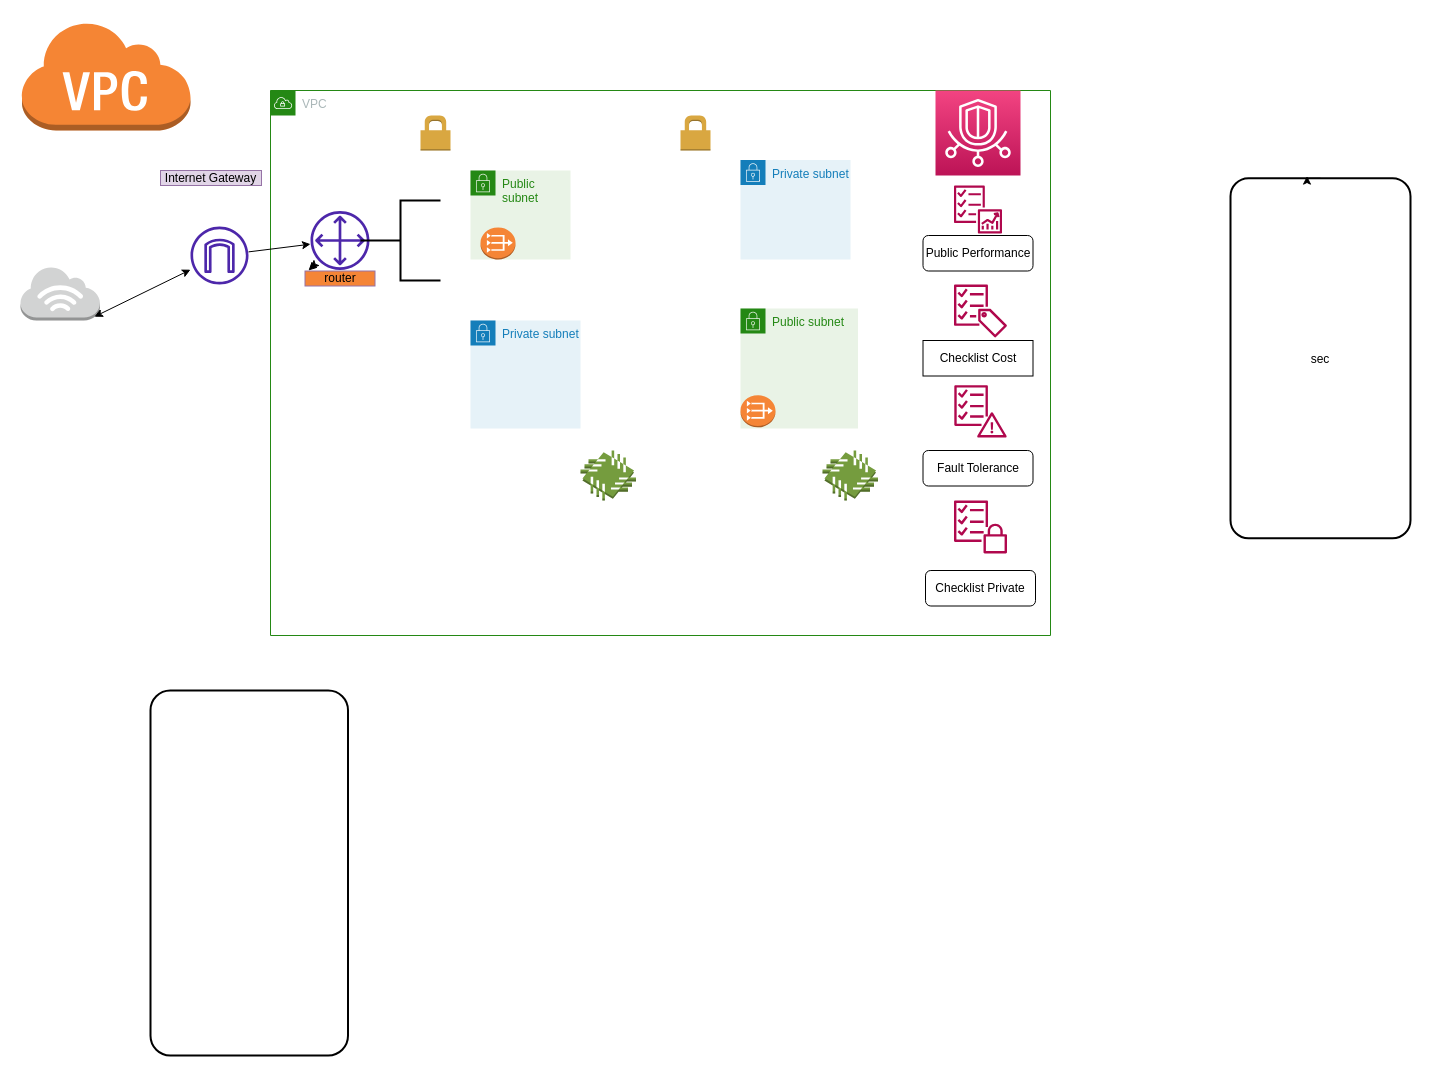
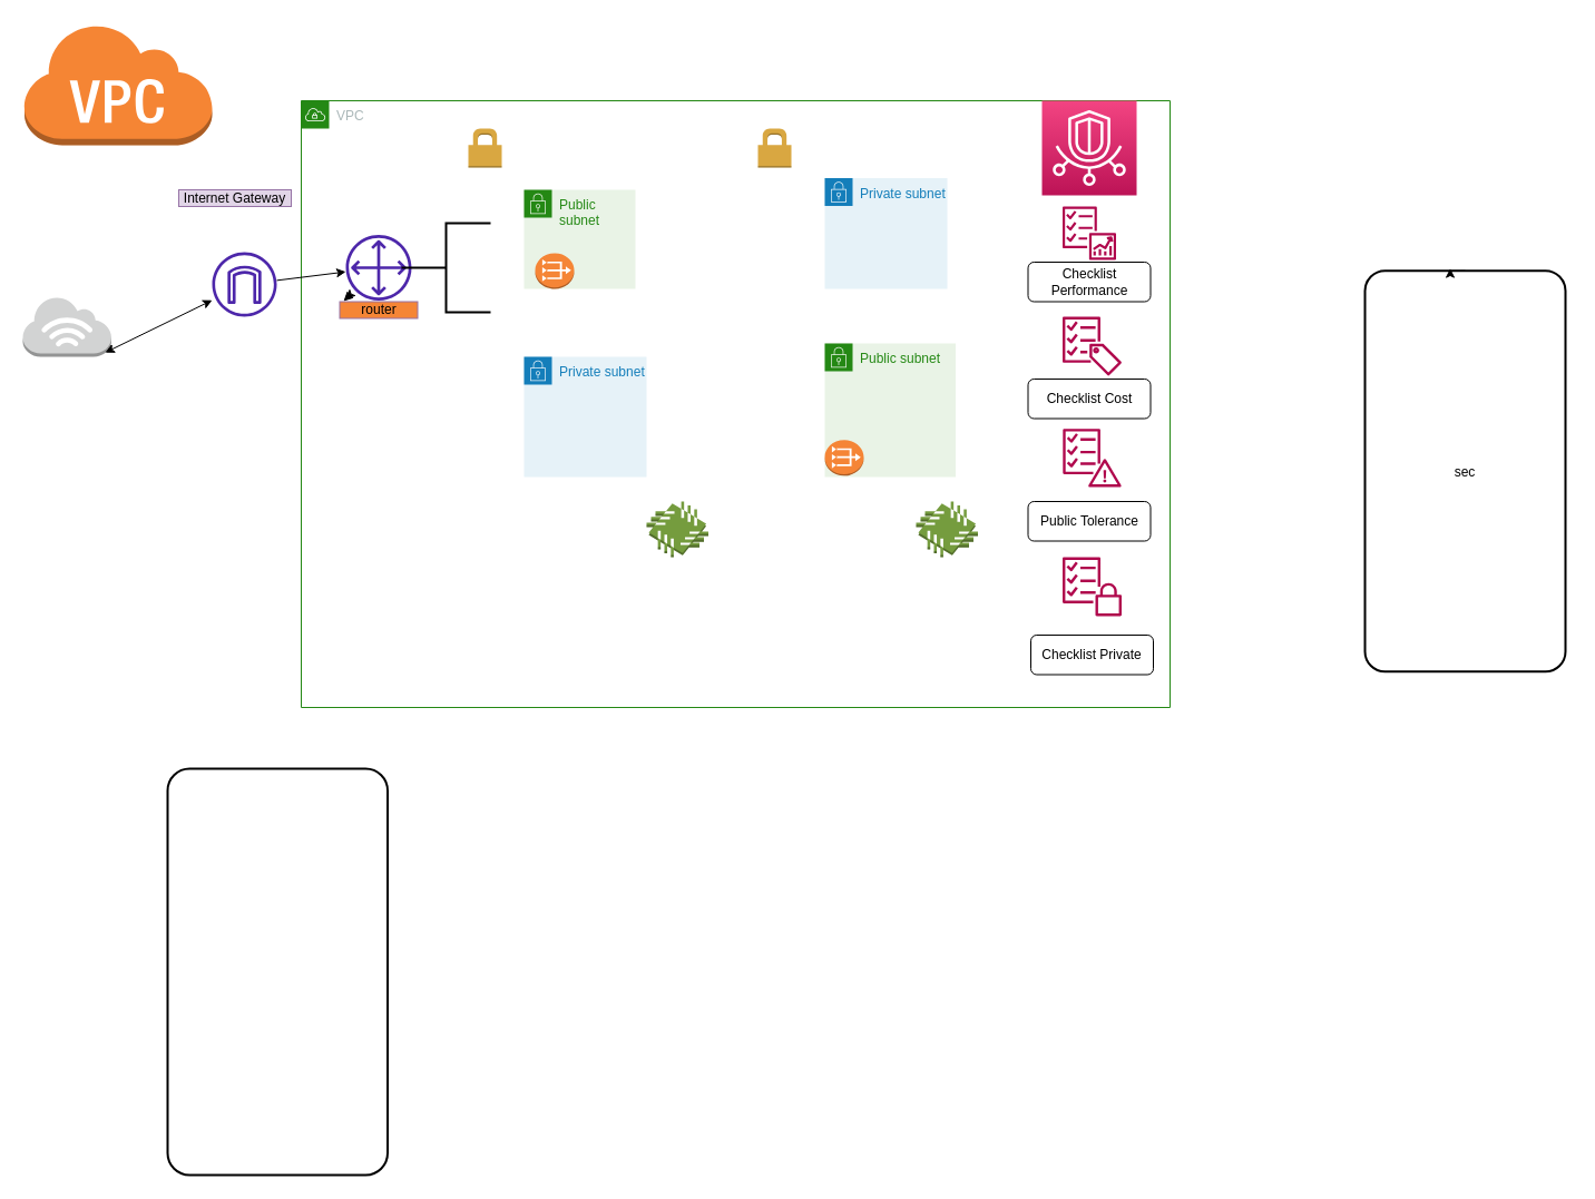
  <mxCell id="0" />
  <mxCell id="1" parent="0" />
  <mxCell id="2" value="" style="outlineConnect=0;dashed=0;verticalLabelPosition=bottom;verticalAlign=top;align=center;html=1;shape=mxgraph.aws3.virtual_private_cloud;fillColor=#F58534;gradientColor=none;" vertex="1" parent="1"><mxGeometry y="20" width="170" height="110" as="geometry" x="20" /></mxCell>
  <mxCell id="3" value="VPC" style="points=[[0,0],[0.25,0],[0.5,0],[0.75,0],[1,0],[1,0.25],[1,0.5],[1,0.75],[1,1],[0.75,1],[0.5,1],[0.25,1],[0,1],[0,0.75],[0,0.5],[0,0.25]];outlineConnect=0;gradientColor=none;html=1;whiteSpace=wrap;fontSize=12;fontStyle=0;container=1;pointerEvents=0;collapsible=0;recursiveResize=0;shape=mxgraph.aws4.group;grIcon=mxgraph.aws4.group_vpc;strokeColor=#248814;fillColor=none;verticalAlign=top;align=left;spacingLeft=30;fontColor=#AAB7B8;dashed=0;" vertex="1" parent="1"><mxGeometry x="270" y="90" width="780" height="545" as="geometry" /></mxCell>
  <mxCell id="4" value="Public subnet" style="points=[[0,0],[0.25,0],[0.5,0],[0.75,0],[1,0],[1,0.25],[1,0.5],[1,0.75],[1,1],[0.75,1],[0.5,1],[0.25,1],[0,1],[0,0.75],[0,0.5],[0,0.25]];outlineConnect=0;gradientColor=none;html=1;whiteSpace=wrap;fontSize=12;fontStyle=0;container=1;pointerEvents=0;collapsible=0;recursiveResize=0;shape=mxgraph.aws4.group;grIcon=mxgraph.aws4.group_security_group;grStroke=0;strokeColor=#248814;fillColor=#E9F3E6;verticalAlign=top;align=left;spacingLeft=30;fontColor=#248814;dashed=0;" vertex="1" parent="3"><mxGeometry x="200" y="80" width="100" height="89" as="geometry" /></mxCell>
  <mxCell id="5" value="" style="outlineConnect=0;dashed=0;verticalLabelPosition=bottom;verticalAlign=top;align=center;html=1;shape=mxgraph.aws3.vpc_nat_gateway;fillColor=#F58536;gradientColor=none;" vertex="1" parent="4"><mxGeometry x="10" y="57" width="35" height="32" as="geometry" /></mxCell>
  <mxCell id="6" value="Private subnet" style="points=[[0,0],[0.25,0],[0.5,0],[0.75,0],[1,0],[1,0.25],[1,0.5],[1,0.75],[1,1],[0.75,1],[0.5,1],[0.25,1],[0,1],[0,0.75],[0,0.5],[0,0.25]];outlineConnect=0;gradientColor=none;html=1;whiteSpace=wrap;fontSize=12;fontStyle=0;container=1;pointerEvents=0;collapsible=0;recursiveResize=0;shape=mxgraph.aws4.group;grIcon=mxgraph.aws4.group_security_group;grStroke=0;strokeColor=#147EBA;fillColor=#E6F2F8;verticalAlign=top;align=left;spacingLeft=30;fontColor=#147EBA;dashed=0;" vertex="1" parent="3"><mxGeometry x="470" y="69.5" width="110" height="99.5" as="geometry" /></mxCell>
  <mxCell id="7" value="Private subnet" style="points=[[0,0],[0.25,0],[0.5,0],[0.75,0],[1,0],[1,0.25],[1,0.5],[1,0.75],[1,1],[0.75,1],[0.5,1],[0.25,1],[0,1],[0,0.75],[0,0.5],[0,0.25]];outlineConnect=0;gradientColor=none;html=1;whiteSpace=wrap;fontSize=12;fontStyle=0;container=1;pointerEvents=0;collapsible=0;recursiveResize=0;shape=mxgraph.aws4.group;grIcon=mxgraph.aws4.group_security_group;grStroke=0;strokeColor=#147EBA;fillColor=#E6F2F8;verticalAlign=top;align=left;spacingLeft=30;fontColor=#147EBA;dashed=0;" vertex="1" parent="3"><mxGeometry x="200" y="230" width="110" height="108" as="geometry" /></mxCell>
  <mxCell id="8" value="" style="sketch=0;outlineConnect=0;fontColor=#232F3E;gradientColor=none;fillColor=#4D27AA;strokeColor=none;dashed=0;verticalLabelPosition=bottom;verticalAlign=top;align=center;html=1;fontSize=12;fontStyle=0;aspect=fixed;pointerEvents=1;shape=mxgraph.aws4.customer_gateway;" vertex="1" parent="3"><mxGeometry x="40" y="120.5" width="59" height="59" as="geometry" /></mxCell>
  <mxCell id="9" value="Public subnet" style="points=[[0,0],[0.25,0],[0.5,0],[0.75,0],[1,0],[1,0.25],[1,0.5],[1,0.75],[1,1],[0.75,1],[0.5,1],[0.25,1],[0,1],[0,0.75],[0,0.5],[0,0.25]];outlineConnect=0;gradientColor=none;html=1;whiteSpace=wrap;fontSize=12;fontStyle=0;container=1;pointerEvents=0;collapsible=0;recursiveResize=0;shape=mxgraph.aws4.group;grIcon=mxgraph.aws4.group_security_group;grStroke=0;strokeColor=#248814;fillColor=#E9F3E6;verticalAlign=top;align=left;spacingLeft=30;fontColor=#248814;dashed=0;" vertex="1" parent="3"><mxGeometry x="470" y="218" width="117.5" height="120" as="geometry" /></mxCell>
  <mxCell id="10" value="router" style="rounded=0;whiteSpace=wrap;html=1;fillColor=#f58536;strokeColor=#9673a6;" vertex="1" parent="3"><mxGeometry x="34.5" y="180.5" width="70" height="15" as="geometry" /></mxCell>
  <mxCell id="11" value="" style="endArrow=classic;startArrow=classic;html=1;rounded=0;" edge="1" parent="3" target="8"><mxGeometry width="50" height="50" relative="1" as="geometry"><mxPoint x="38" y="180" as="sourcePoint" /><mxPoint x="88" y="140" as="targetPoint" /><Array as="points" /></mxGeometry></mxCell>
  <mxCell id="12" value="" style="dashed=0;html=1;shape=mxgraph.aws3.permissions;fillColor=#D9A741;gradientColor=none;dashed=0;" vertex="1" parent="3"><mxGeometry x="410" y="25" width="30" height="35" as="geometry" /></mxCell>
  <mxCell id="13" value="" style="dashed=0;html=1;shape=mxgraph.aws3.permissions;fillColor=#D9A741;gradientColor=none;dashed=0;" vertex="1" parent="3"><mxGeometry x="150" y="25" width="30" height="35" as="geometry" /></mxCell>
  <mxCell id="14" value="" style="strokeWidth=2;html=1;shape=mxgraph.flowchart.annotation_2;align=left;labelPosition=right;pointerEvents=1;" vertex="1" parent="3"><mxGeometry x="90" y="110" width="80" height="80" as="geometry" /></mxCell>
  <mxCell id="15" value="" style="outlineConnect=0;dashed=0;verticalLabelPosition=bottom;verticalAlign=top;align=center;html=1;shape=mxgraph.aws3.patch_manager;fillColor=#759C3E;gradientColor=none;" vertex="1" parent="3"><mxGeometry x="310" y="360" width="55.5" height="50" as="geometry" /></mxCell>
  <mxCell id="16" value="" style="outlineConnect=0;dashed=0;verticalLabelPosition=bottom;verticalAlign=top;align=center;html=1;shape=mxgraph.aws3.patch_manager;fillColor=#759C3E;gradientColor=none;" vertex="1" parent="3"><mxGeometry x="552" y="360" width="55.5" height="50" as="geometry" /></mxCell>
  <mxCell id="17" value="" style="sketch=0;points=[[0,0,0],[0.25,0,0],[0.5,0,0],[0.75,0,0],[1,0,0],[0,1,0],[0.25,1,0],[0.5,1,0],[0.75,1,0],[1,1,0],[0,0.25,0],[0,0.5,0],[0,0.75,0],[1,0.25,0],[1,0.5,0],[1,0.75,0]];points=[[0,0,0],[0.25,0,0],[0.5,0,0],[0.75,0,0],[1,0,0],[0,1,0],[0.25,1,0],[0.5,1,0],[0.75,1,0],[1,1,0],[0,0.25,0],[0,0.5,0],[0,0.75,0],[1,0.25,0],[1,0.5,0],[1,0.75,0]];outlineConnect=0;fontColor=#232F3E;gradientColor=#F34482;gradientDirection=north;fillColor=#BC1356;strokeColor=#ffffff;dashed=0;verticalLabelPosition=bottom;verticalAlign=top;align=center;html=1;fontSize=12;fontStyle=0;aspect=fixed;shape=mxgraph.aws4.resourceIcon;resIcon=mxgraph.aws4.trusted_advisor;" vertex="1" parent="3"><mxGeometry x="665" width="85" height="85" as="geometry" /></mxCell>
  <mxCell id="18" value="" style="sketch=0;outlineConnect=0;fontColor=#232F3E;gradientColor=none;fillColor=#B0084D;strokeColor=none;dashed=0;verticalLabelPosition=bottom;verticalAlign=top;align=center;html=1;fontSize=12;fontStyle=0;aspect=fixed;pointerEvents=1;shape=mxgraph.aws4.checklist_performance;" vertex="1" parent="3"><mxGeometry x="683.5" y="95" width="48" height="48" as="geometry" /></mxCell>
  <mxCell id="19" value="" style="sketch=0;outlineConnect=0;fontColor=#232F3E;gradientColor=none;fillColor=#B0084D;strokeColor=none;dashed=0;verticalLabelPosition=bottom;verticalAlign=top;align=center;html=1;fontSize=12;fontStyle=0;aspect=fixed;pointerEvents=1;shape=mxgraph.aws4.checklist_cost;" vertex="1" parent="3"><mxGeometry x="683.5" y="194" width="53" height="53" as="geometry" /></mxCell>
  <mxCell id="20" value="" style="sketch=0;outlineConnect=0;fontColor=#232F3E;gradientColor=none;fillColor=#B0084D;strokeColor=none;dashed=0;verticalLabelPosition=bottom;verticalAlign=top;align=center;html=1;fontSize=12;fontStyle=0;aspect=fixed;pointerEvents=1;shape=mxgraph.aws4.checklist_fault_tolerant;" vertex="1" parent="3"><mxGeometry x="683.5" y="294.68" width="53" height="52.32" as="geometry" /></mxCell>
  <mxCell id="21" value="" style="sketch=0;outlineConnect=0;fontColor=#232F3E;gradientColor=none;fillColor=#B0084D;strokeColor=none;dashed=0;verticalLabelPosition=bottom;verticalAlign=top;align=center;html=1;fontSize=12;fontStyle=0;aspect=fixed;pointerEvents=1;shape=mxgraph.aws4.checklist_security;" vertex="1" parent="3"><mxGeometry x="683.5" y="410" width="53" height="53" as="geometry" /></mxCell>
- <mxCell id="22" value="Public Performance" style="rounded=1;whiteSpace=wrap;html=1;" vertex="1" parent="3"><mxGeometry x="652.5" y="145" width="110" height="35.5" as="geometry" /></mxCell>
- <mxCell id="23" value="Checklist Cost" style="whiteSpace=wrap;html=1;rounded=0;" vertex="1" parent="3"><mxGeometry x="652.5" y="250" width="110" height="35.5" as="geometry" /></mxCell>
- <mxCell id="24" value="Fault Tolerance" style="rounded=1;whiteSpace=wrap;html=1;" vertex="1" parent="3"><mxGeometry x="652.5" y="360" width="110" height="35.5" as="geometry" /></mxCell>
+ <mxCell id="22" value="Checklist Performance" style="rounded=1;whiteSpace=wrap;html=1;" vertex="1" parent="3"><mxGeometry x="652.5" y="145" width="110" height="35.5" as="geometry" /></mxCell>
+ <mxCell id="23" value="Checklist Cost" style="rounded=1;whiteSpace=wrap;html=1;" vertex="1" parent="3"><mxGeometry x="652.5" y="250" width="110" height="35.5" as="geometry" /></mxCell>
+ <mxCell id="24" value="Public Tolerance" style="rounded=1;whiteSpace=wrap;html=1;" vertex="1" parent="3"><mxGeometry x="652.5" y="360" width="110" height="35.5" as="geometry" /></mxCell>
  <mxCell id="25" value="Checklist Private" style="rounded=1;whiteSpace=wrap;html=1;" vertex="1" parent="3"><mxGeometry x="655" y="480" width="110" height="35.5" as="geometry" /></mxCell>
  <mxCell id="26" value="" style="outlineConnect=0;dashed=0;verticalLabelPosition=bottom;verticalAlign=top;align=center;html=1;shape=mxgraph.aws3.vpc_nat_gateway;fillColor=#F58536;gradientColor=none;" vertex="1" parent="3"><mxGeometry x="470" y="304.84" width="35" height="32" as="geometry" /></mxCell>
  <mxCell id="27" value="" style="outlineConnect=0;dashed=0;verticalLabelPosition=bottom;verticalAlign=top;align=center;html=1;shape=mxgraph.aws3.internet_3;fillColor=#D2D3D3;gradientColor=none;" vertex="1" parent="1"><mxGeometry y="266" width="79.5" height="54" as="geometry" x="20" /></mxCell>
  <mxCell id="28" value="Internet Gateway" style="rounded=0;whiteSpace=wrap;html=1;fillColor=#e1d5e7;strokeColor=#9673a6;" vertex="1" parent="1"><mxGeometry x="160" y="170" width="101" height="15" as="geometry" /></mxCell>
  <mxCell id="29" value="" style="endArrow=classic;startArrow=classic;html=1;rounded=0;exitX=0.93;exitY=0.93;exitDx=0;exitDy=0;exitPerimeter=0;" edge="1" parent="1" source="27" target="31"><mxGeometry width="50" height="50" relative="1" as="geometry"><mxPoint x="110" y="420" as="sourcePoint" /><mxPoint x="160" y="370" as="targetPoint" /></mxGeometry></mxCell>
  <mxCell id="30" style="edgeStyle=orthogonalEdgeStyle;rounded=0;orthogonalLoop=1;jettySize=auto;html=1;exitX=0.5;exitY=1;exitDx=0;exitDy=0;" edge="1" parent="1" source="3" target="3"><mxGeometry relative="1" as="geometry" /></mxCell>
  <mxCell id="31" value="" style="sketch=0;outlineConnect=0;fontColor=#232F3E;gradientColor=none;fillColor=#4D27AA;strokeColor=none;dashed=0;verticalLabelPosition=bottom;verticalAlign=top;align=center;html=1;fontSize=12;fontStyle=0;aspect=fixed;pointerEvents=1;shape=mxgraph.aws4.internet_gateway;" vertex="1" parent="1"><mxGeometry x="190" y="226" width="58" height="58" as="geometry" /></mxCell>
  <mxCell id="32" value="" style="endArrow=classic;startArrow=none;html=1;rounded=0;" edge="1" parent="1" source="31" target="8"><mxGeometry width="50" height="50" relative="1" as="geometry"><mxPoint x="128" y="330" as="sourcePoint" /><mxPoint x="178" y="280" as="targetPoint" /></mxGeometry></mxCell>
  <mxCell id="33" value="" style="rounded=1;arcSize=10;dashed=0;fillColor=none;gradientColor=none;strokeWidth=2;" vertex="1" parent="1"><mxGeometry x="150" y="690" width="197.5" height="365" as="geometry" /></mxCell>
- <mxCell id="34" value="sec" style="rounded=1;arcSize=10;dashed=0;fillColor=none;gradientColor=none;strokeWidth=2;" vertex="1" parent="1"><mxGeometry x="1230" y="177.75" width="180" height="360" as="geometry" /></mxCell>
+ <mxCell id="34" value="sec" style="rounded=1;arcSize=10;dashed=0;fillColor=none;gradientColor=none;strokeWidth=2;" vertex="1" parent="1"><mxGeometry x="1225" y="242.75" width="180" height="360" as="geometry" /></mxCell>
  <mxCell id="35" style="edgeStyle=orthogonalEdgeStyle;rounded=0;orthogonalLoop=1;jettySize=auto;html=1;exitX=0.5;exitY=0;exitDx=0;exitDy=0;entryX=0.425;entryY=-0.006;entryDx=0;entryDy=0;entryPerimeter=0;" edge="1" parent="1" source="34" target="34"><mxGeometry relative="1" as="geometry" /></mxCell>
